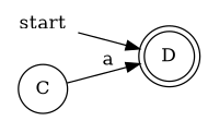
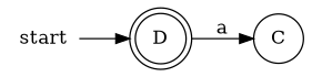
  digraph {
    rankdir=LR
    start [height=0 shape=none width=0]
    n2 [label=D shape=doublecircle]
    n3 [label=C shape=circle]
    start -> n2
-   n3 -> n2 [label=a]
+   n2 -> n3 [label=a]
  }
